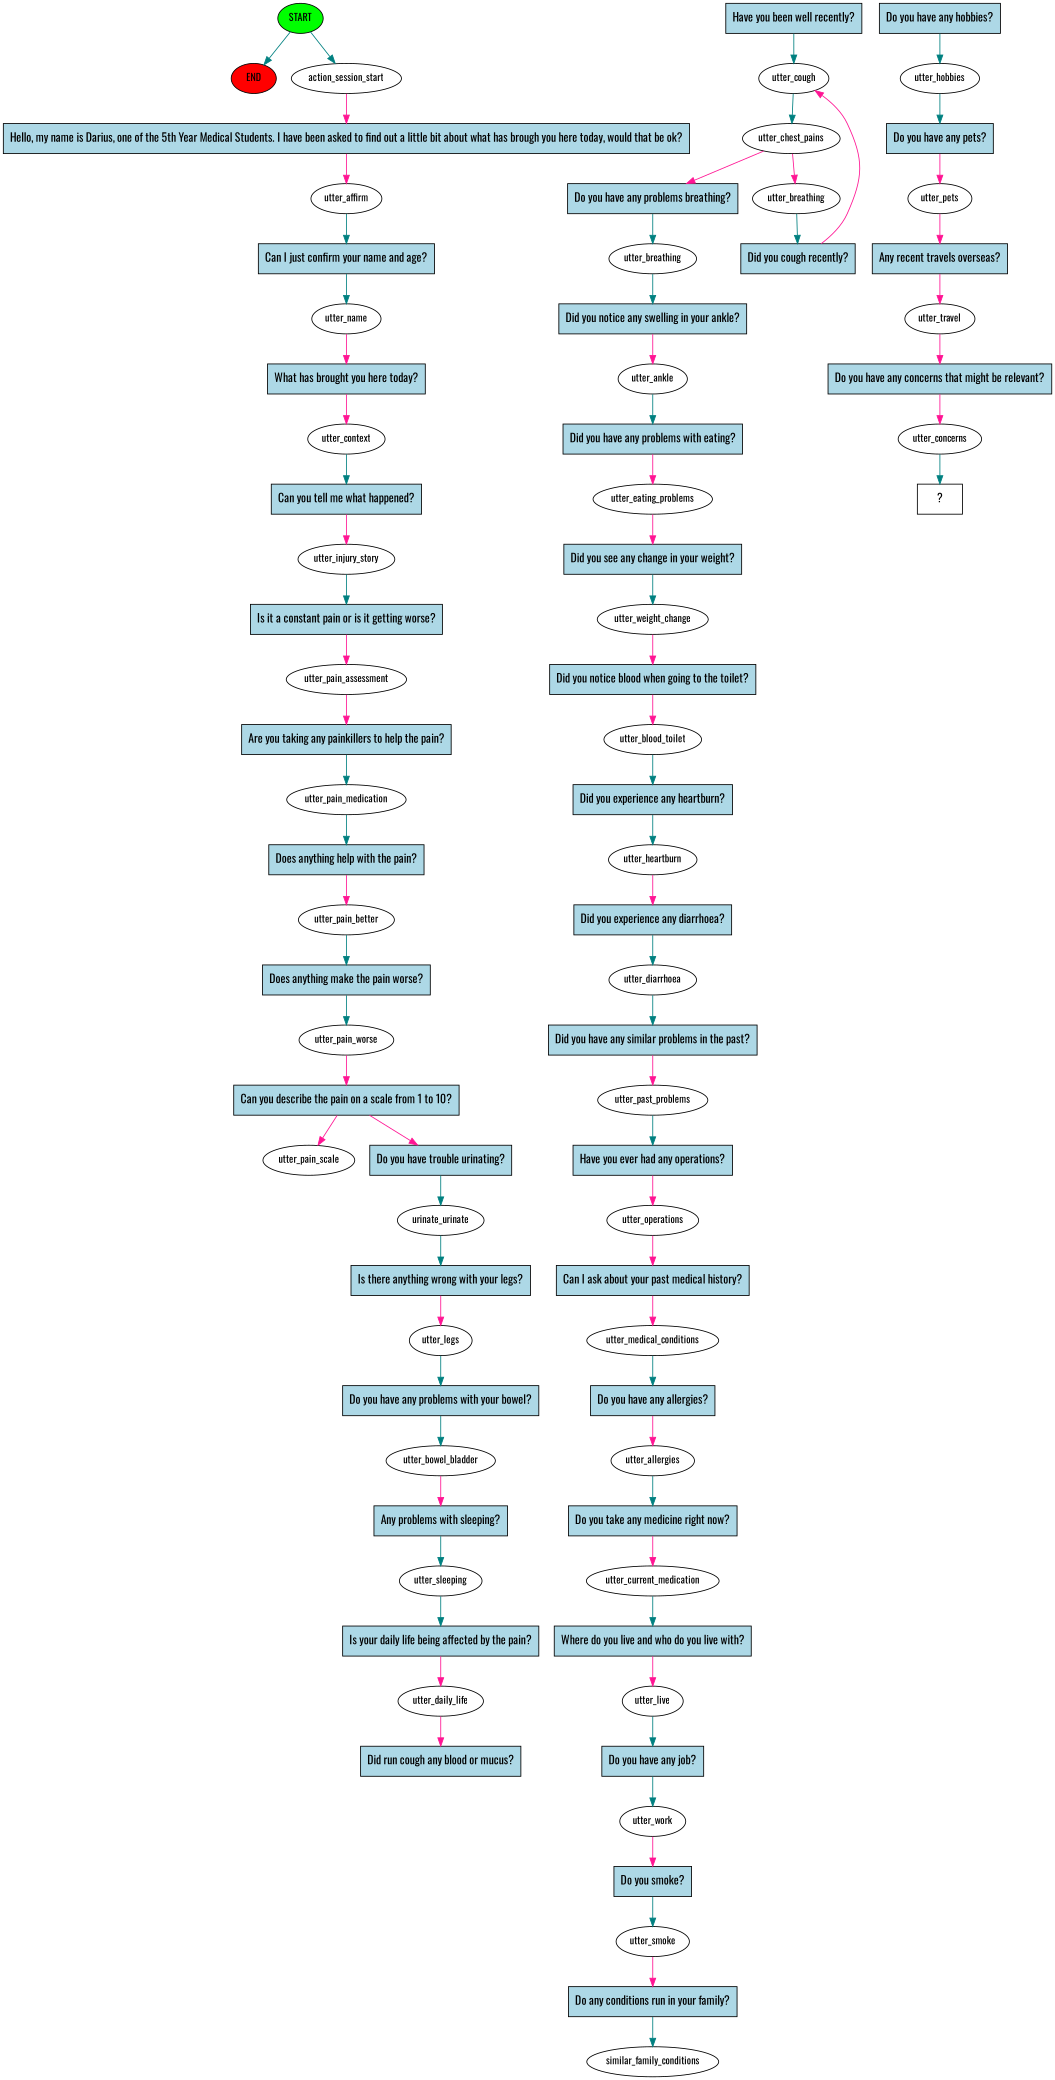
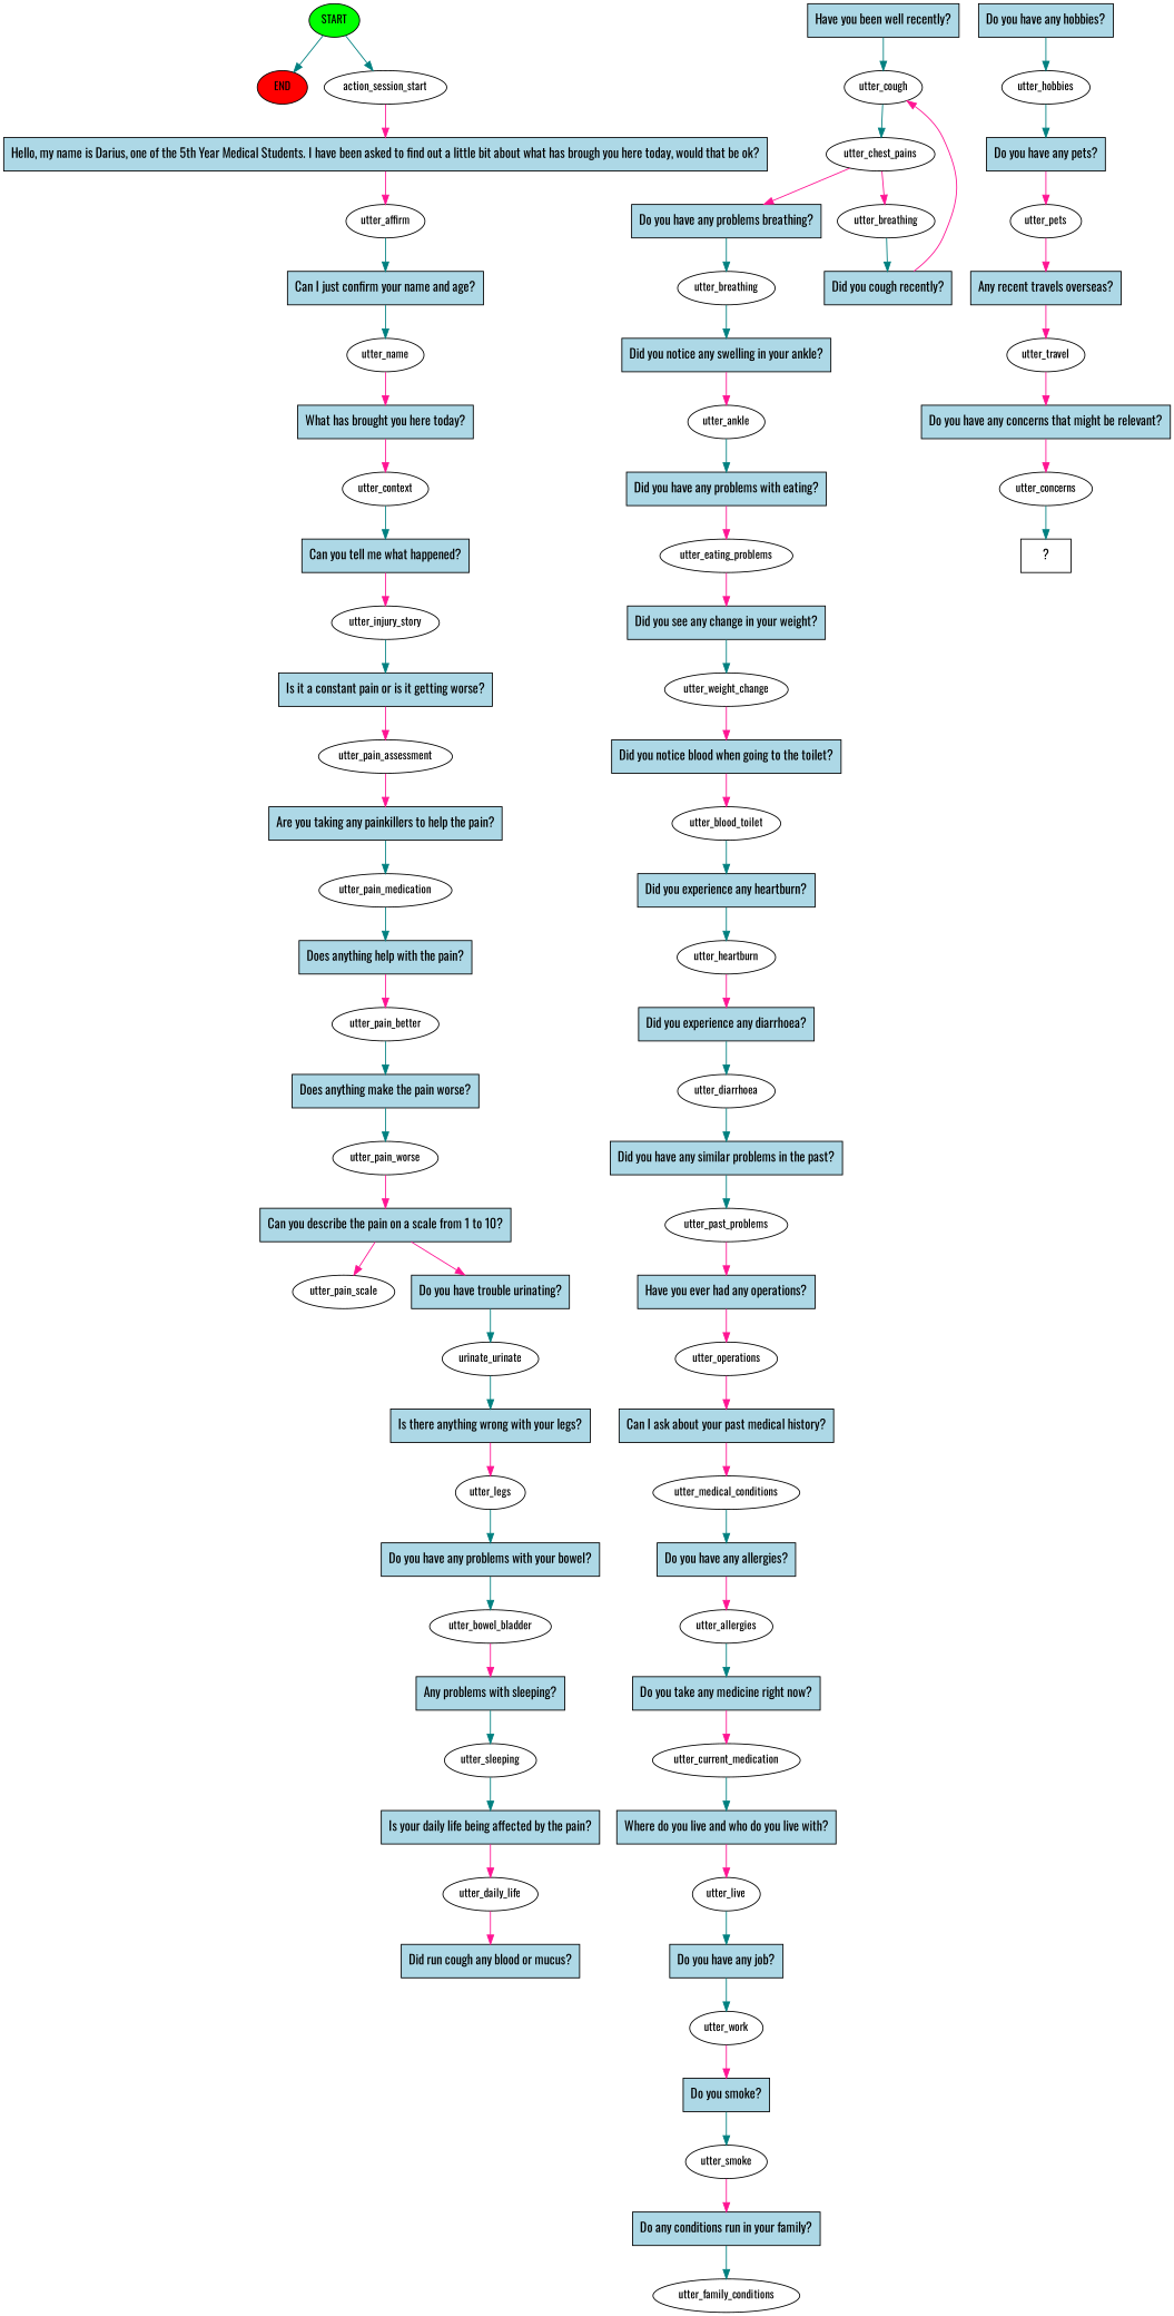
  digraph {
    fontname=Oswald
    node [fontname=Oswald fontsize=12]
    edge [color=teal fontname=Oswald]
    n1 [fillcolor=green label=START style=filled]
    n2 [fillcolor=red label=END style=filled]
    n3 [label=action_session_start]
    n4 [fillcolor=lightblue label="Hello, my name is Darius, one of the 5th Year Medical Students. I have been asked to find out a little bit about what has brough you here today, would that be ok?" shape=rect style=filled fontsize=""]
    n5 [label=utter_affirm]
    n6 [fillcolor=lightblue label="Can I just confirm your name and age?" shape=rect style=filled fontsize=""]
    n7 [label=utter_name]
    n8 [fillcolor=lightblue label="What has brought you here today?" shape=rect style=filled fontsize=""]
    n9 [label=utter_context]
    n10 [fillcolor=lightblue label="Can you tell me what happened?" shape=rect style=filled fontsize=""]
    n11 [label=utter_injury_story]
    n12 [fillcolor=lightblue label="Is it a constant pain or is it getting worse?" shape=rect style=filled fontsize=""]
    n13 [label=utter_pain_assessment]
    n14 [fillcolor=lightblue label="Are you taking any painkillers to help the pain?" shape=rect style=filled fontsize=""]
    n15 [label=utter_pain_medication]
    n16 [fillcolor=lightblue label="Does anything help with the pain?" shape=rect style=filled fontsize=""]
    n17 [label=utter_pain_better]
    n18 [fillcolor=lightblue label="Does anything make the pain worse?" shape=rect style=filled fontsize=""]
    n19 [label=utter_pain_worse]
    n20 [fillcolor=lightblue label="Can you describe the pain on a scale from 1 to 10?" shape=rect style=filled fontsize=""]
    n21 [label=utter_pain_scale]
    n22 [fillcolor=lightblue label="Do you have trouble urinating?" shape=rect style=filled fontsize=""]
    n23 [label=urinate_urinate]
    n24 [fillcolor=lightblue label="Is there anything wrong with your legs?" shape=rect style=filled fontsize=""]
    n25 [label=utter_legs]
    n26 [fillcolor=lightblue label="Do you have any problems with your bowel?" shape=rect style=filled fontsize=""]
    n27 [label=utter_bowel_bladder]
    n28 [fillcolor=lightblue label="Any problems with sleeping?" shape=rect style=filled fontsize=""]
    n29 [label=utter_sleeping]
    n30 [fillcolor=lightblue label="Is your daily life being affected by the pain?" shape=rect style=filled fontsize=""]
    n31 [label=utter_daily_life]
    n32 [fillcolor=lightblue label="Did run cough any blood or mucus?" shape=rect style=filled fontsize=""]
    n33 [fillcolor=lightblue label="Have you been well recently?" shape=rect style=filled fontsize=""]
    n34 [label=utter_cough]
    n35 [label=utter_chest_pains]
    n36 [label=utter_breathing]
    n37 [fillcolor=lightblue label="Do you have any problems breathing?" shape=rect style=filled fontsize=""]
    n38 [fillcolor=lightblue label="Did you cough recently?" shape=rect style=filled fontsize=""]
    n39 [label=utter_breathing]
    n40 [fillcolor=lightblue label="Did you notice any swelling in your ankle?" shape=rect style=filled fontsize=""]
    n41 [label=utter_ankle]
    n42 [fillcolor=lightblue label="Did you have any problems with eating?" shape=rect style=filled fontsize=""]
    n43 [label=utter_eating_problems]
    n44 [fillcolor=lightblue label="Did you see any change in your weight?" shape=rect style=filled fontsize=""]
    n45 [label=utter_weight_change]
    n46 [fillcolor=lightblue label="Did you notice blood when going to the toilet?" shape=rect style=filled fontsize=""]
    n47 [label=utter_blood_toilet]
    n48 [fillcolor=lightblue label="Did you experience any heartburn?" shape=rect style=filled fontsize=""]
    n49 [label=utter_heartburn]
    n50 [fillcolor=lightblue label="Did you experience any diarrhoea?" shape=rect style=filled fontsize=""]
    n51 [label=utter_diarrhoea]
    n52 [fillcolor=lightblue label="Did you have any similar problems in the past?" shape=rect style=filled fontsize=""]
    n53 [label=utter_past_problems]
    n54 [fillcolor=lightblue label="Have you ever had any operations?" shape=rect style=filled fontsize=""]
    n55 [label=utter_operations]
    n56 [fillcolor=lightblue label="Can I ask about your past medical history?" shape=rect style=filled fontsize=""]
    n57 [label=utter_medical_conditions]
    n58 [fillcolor=lightblue label="Do you have any allergies?" shape=rect style=filled fontsize=""]
    n59 [label=utter_allergies]
    n60 [fillcolor=lightblue label="Do you take any medicine right now?" shape=rect style=filled fontsize=""]
    n61 [label=utter_current_medication]
    n62 [fillcolor=lightblue label="Where do you live and who do you live with?" shape=rect style=filled fontsize=""]
    n63 [label=utter_live]
    n64 [fillcolor=lightblue label="Do you have any job?" shape=rect style=filled fontsize=""]
    n65 [label=utter_work]
    n66 [fillcolor=lightblue label="Do you smoke?" shape=rect style=filled fontsize=""]
    n67 [label=utter_smoke]
    n68 [fillcolor=lightblue label="Do any conditions run in your family?" shape=rect style=filled fontsize=""]
-   n69 [label=similar_family_conditions]
+   n69 [label=utter_family_conditions]
    n70 [fillcolor=lightblue label="Do you have any hobbies?" shape=rect style=filled fontsize=""]
    n71 [label=utter_hobbies]
    n72 [fillcolor=lightblue label="Do you have any pets?" shape=rect style=filled fontsize=""]
    n73 [label=utter_pets]
    n74 [fillcolor=lightblue label="Any recent travels overseas?" shape=rect style=filled fontsize=""]
    n75 [label=utter_travel]
    n76 [fillcolor=lightblue label="Do you have any concerns that might be relevant?" shape=rect style=filled fontsize=""]
    n77 [label=utter_concerns]
    n78 [label="  ?  " shape=rect fontsize=""]
    n1 -> n2
    n1 -> n3
    n3 -> n4 [color=deeppink]
    n4 -> n5 [color=deeppink]
    n5 -> n6
    n6 -> n7
    n7 -> n8 [color=deeppink]
    n8 -> n9 [color=deeppink]
    n9 -> n10
    n10 -> n11 [color=deeppink]
    n11 -> n12
    n12 -> n13 [color=deeppink]
    n13 -> n14 [color=deeppink]
    n14 -> n15
    n15 -> n16
    n16 -> n17 [color=deeppink]
    n17 -> n18
    n18 -> n19
    n19 -> n20 [color=deeppink]
    n20 -> n21 [color=deeppink]
    n20 -> n22 [color=deeppink]
    n22 -> n23
    n23 -> n24
    n24 -> n25 [color=deeppink]
    n25 -> n26
    n26 -> n27
    n27 -> n28 [color=deeppink]
    n28 -> n29
    n29 -> n30
    n30 -> n31 [color=deeppink]
    n31 -> n32 [color=deeppink]
    n33 -> n34
    n34 -> n35
    n35 -> n36 [color=deeppink]
    n35 -> n37 [color=deeppink]
    n36 -> n38
    n37 -> n39
    n38 -> n34 [color=deeppink]
    n39 -> n40
    n40 -> n41 [color=deeppink]
    n41 -> n42
    n42 -> n43 [color=deeppink]
    n43 -> n44 [color=deeppink]
    n44 -> n45
    n45 -> n46 [color=deeppink]
    n46 -> n47 [color=deeppink]
    n47 -> n48
    n48 -> n49
    n49 -> n50 [color=deeppink]
    n50 -> n51
    n51 -> n52
-   n52 -> n53 [color=deeppink]
-   n53 -> n54
+   n52 -> n53
+   n53 -> n54 [color=deeppink]
    n54 -> n55 [color=deeppink]
    n55 -> n56 [color=deeppink]
    n56 -> n57 [color=deeppink]
    n57 -> n58
    n58 -> n59 [color=deeppink]
    n59 -> n60
    n60 -> n61 [color=deeppink]
    n61 -> n62
    n62 -> n63 [color=deeppink]
    n63 -> n64
    n64 -> n65
    n65 -> n66 [color=deeppink]
    n66 -> n67
    n67 -> n68 [color=deeppink]
    n68 -> n69
    n70 -> n71
    n71 -> n72
    n72 -> n73 [color=deeppink]
    n73 -> n74 [color=deeppink]
    n74 -> n75 [color=deeppink]
    n75 -> n76 [color=deeppink]
    n76 -> n77 [color=deeppink]
    n77 -> n78
  }
